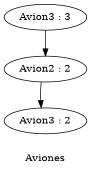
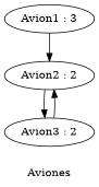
  digraph {
    label=Aviones
-   n1 [label="Avion3 : 3"]
+   n1 [label="Avion1 : 3"]
    n2 [label="Avion2 : 2"]
    n3 [label="Avion3 : 2"]
    n1 -> n2
    n2 -> n3
+   n3 -> n2
  }
